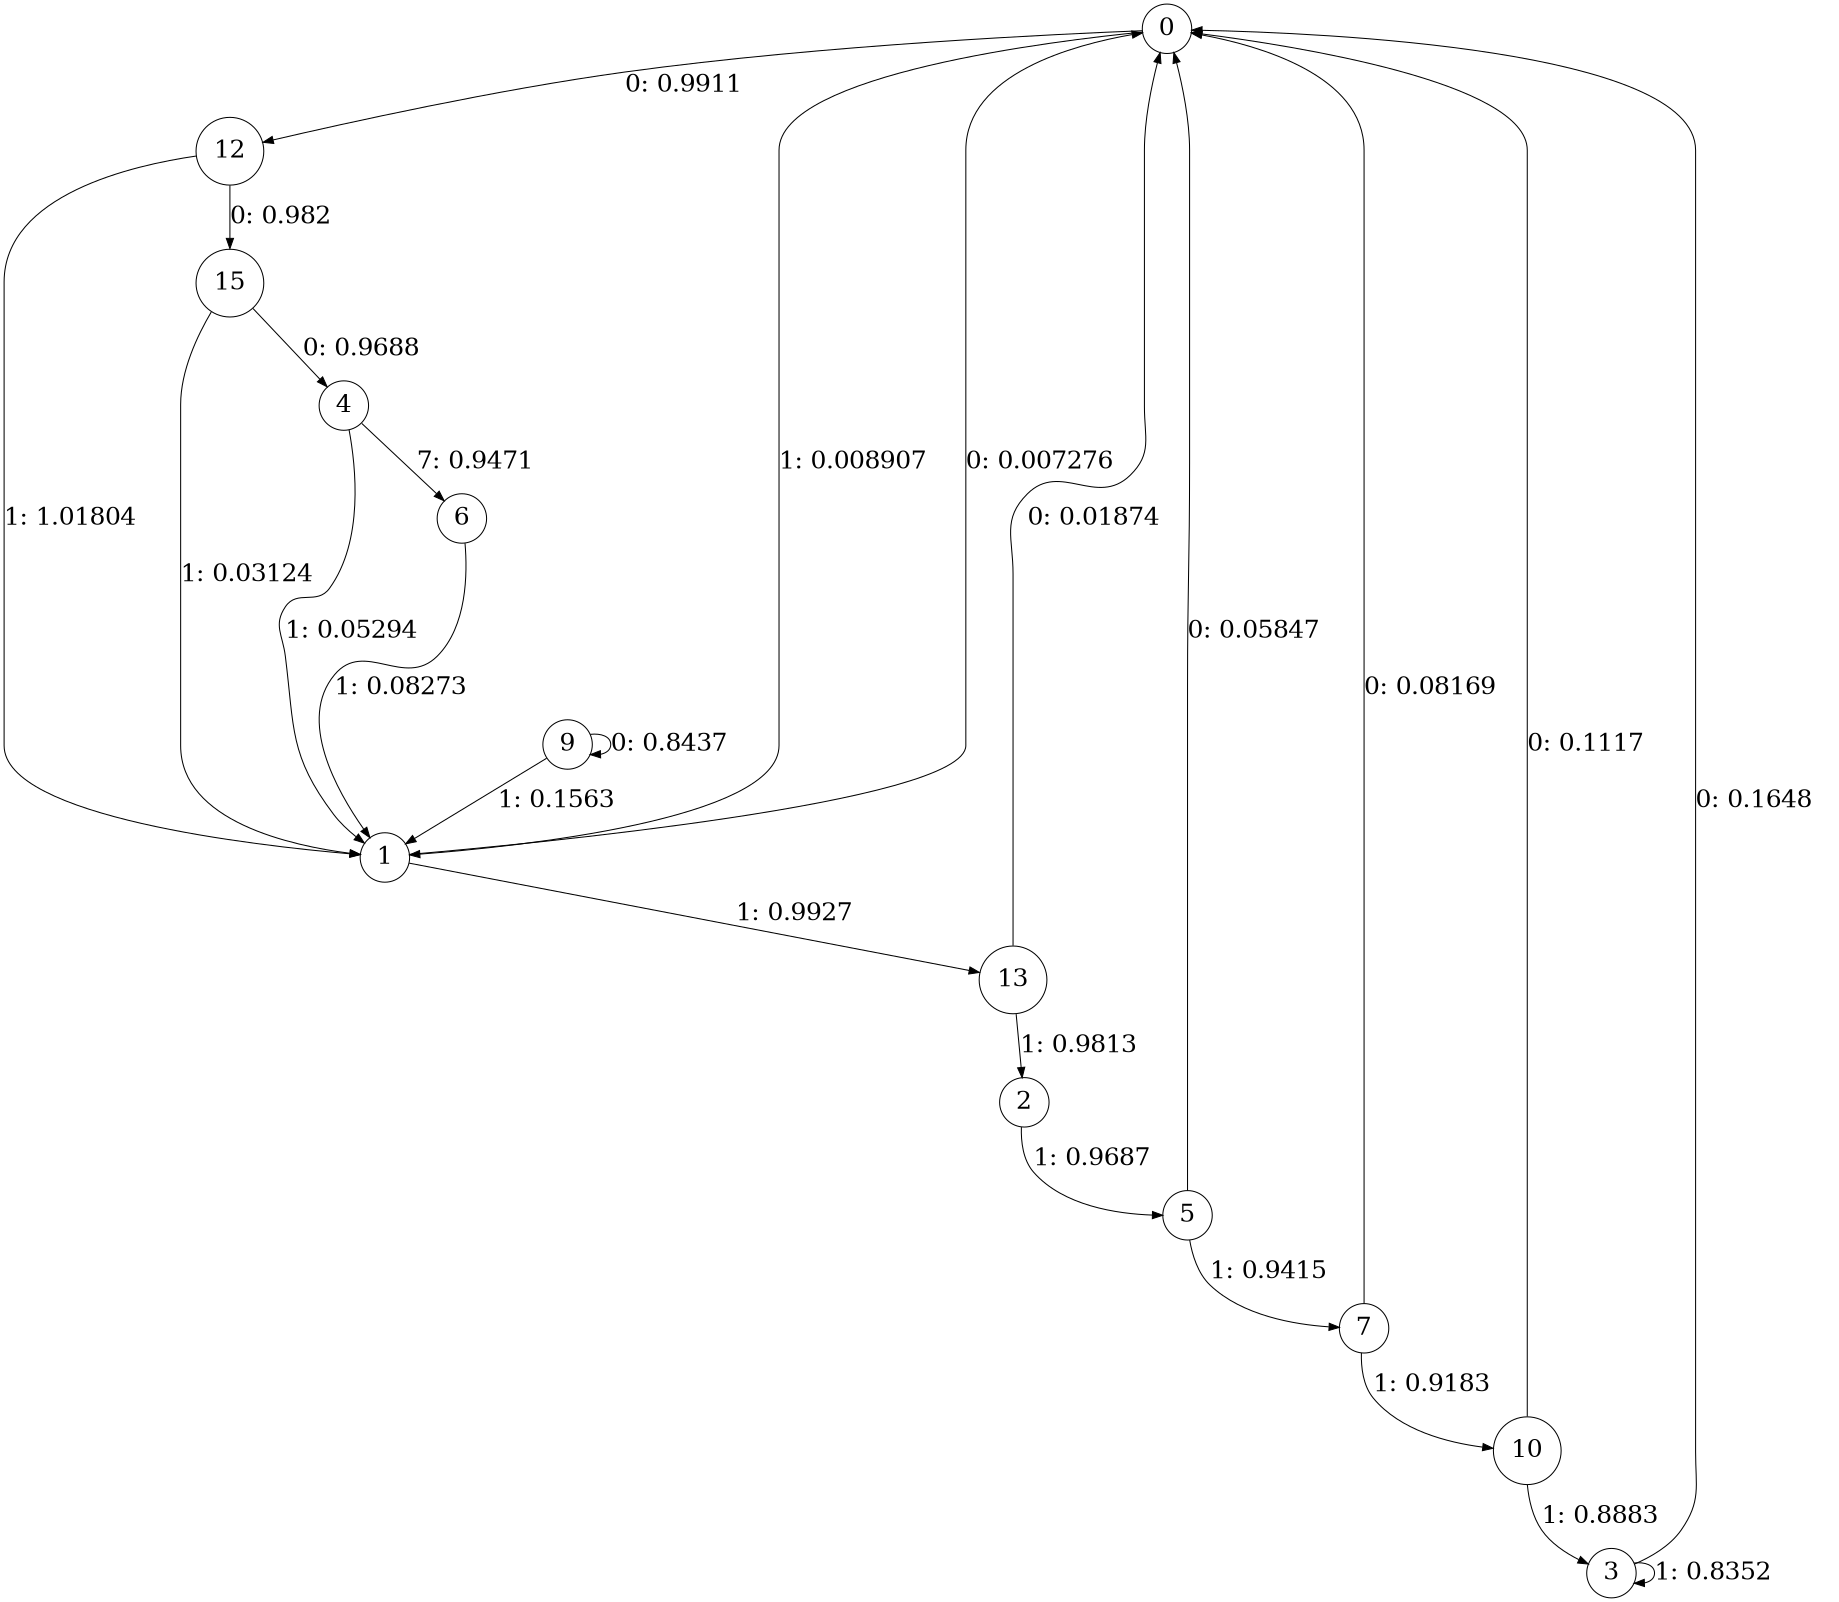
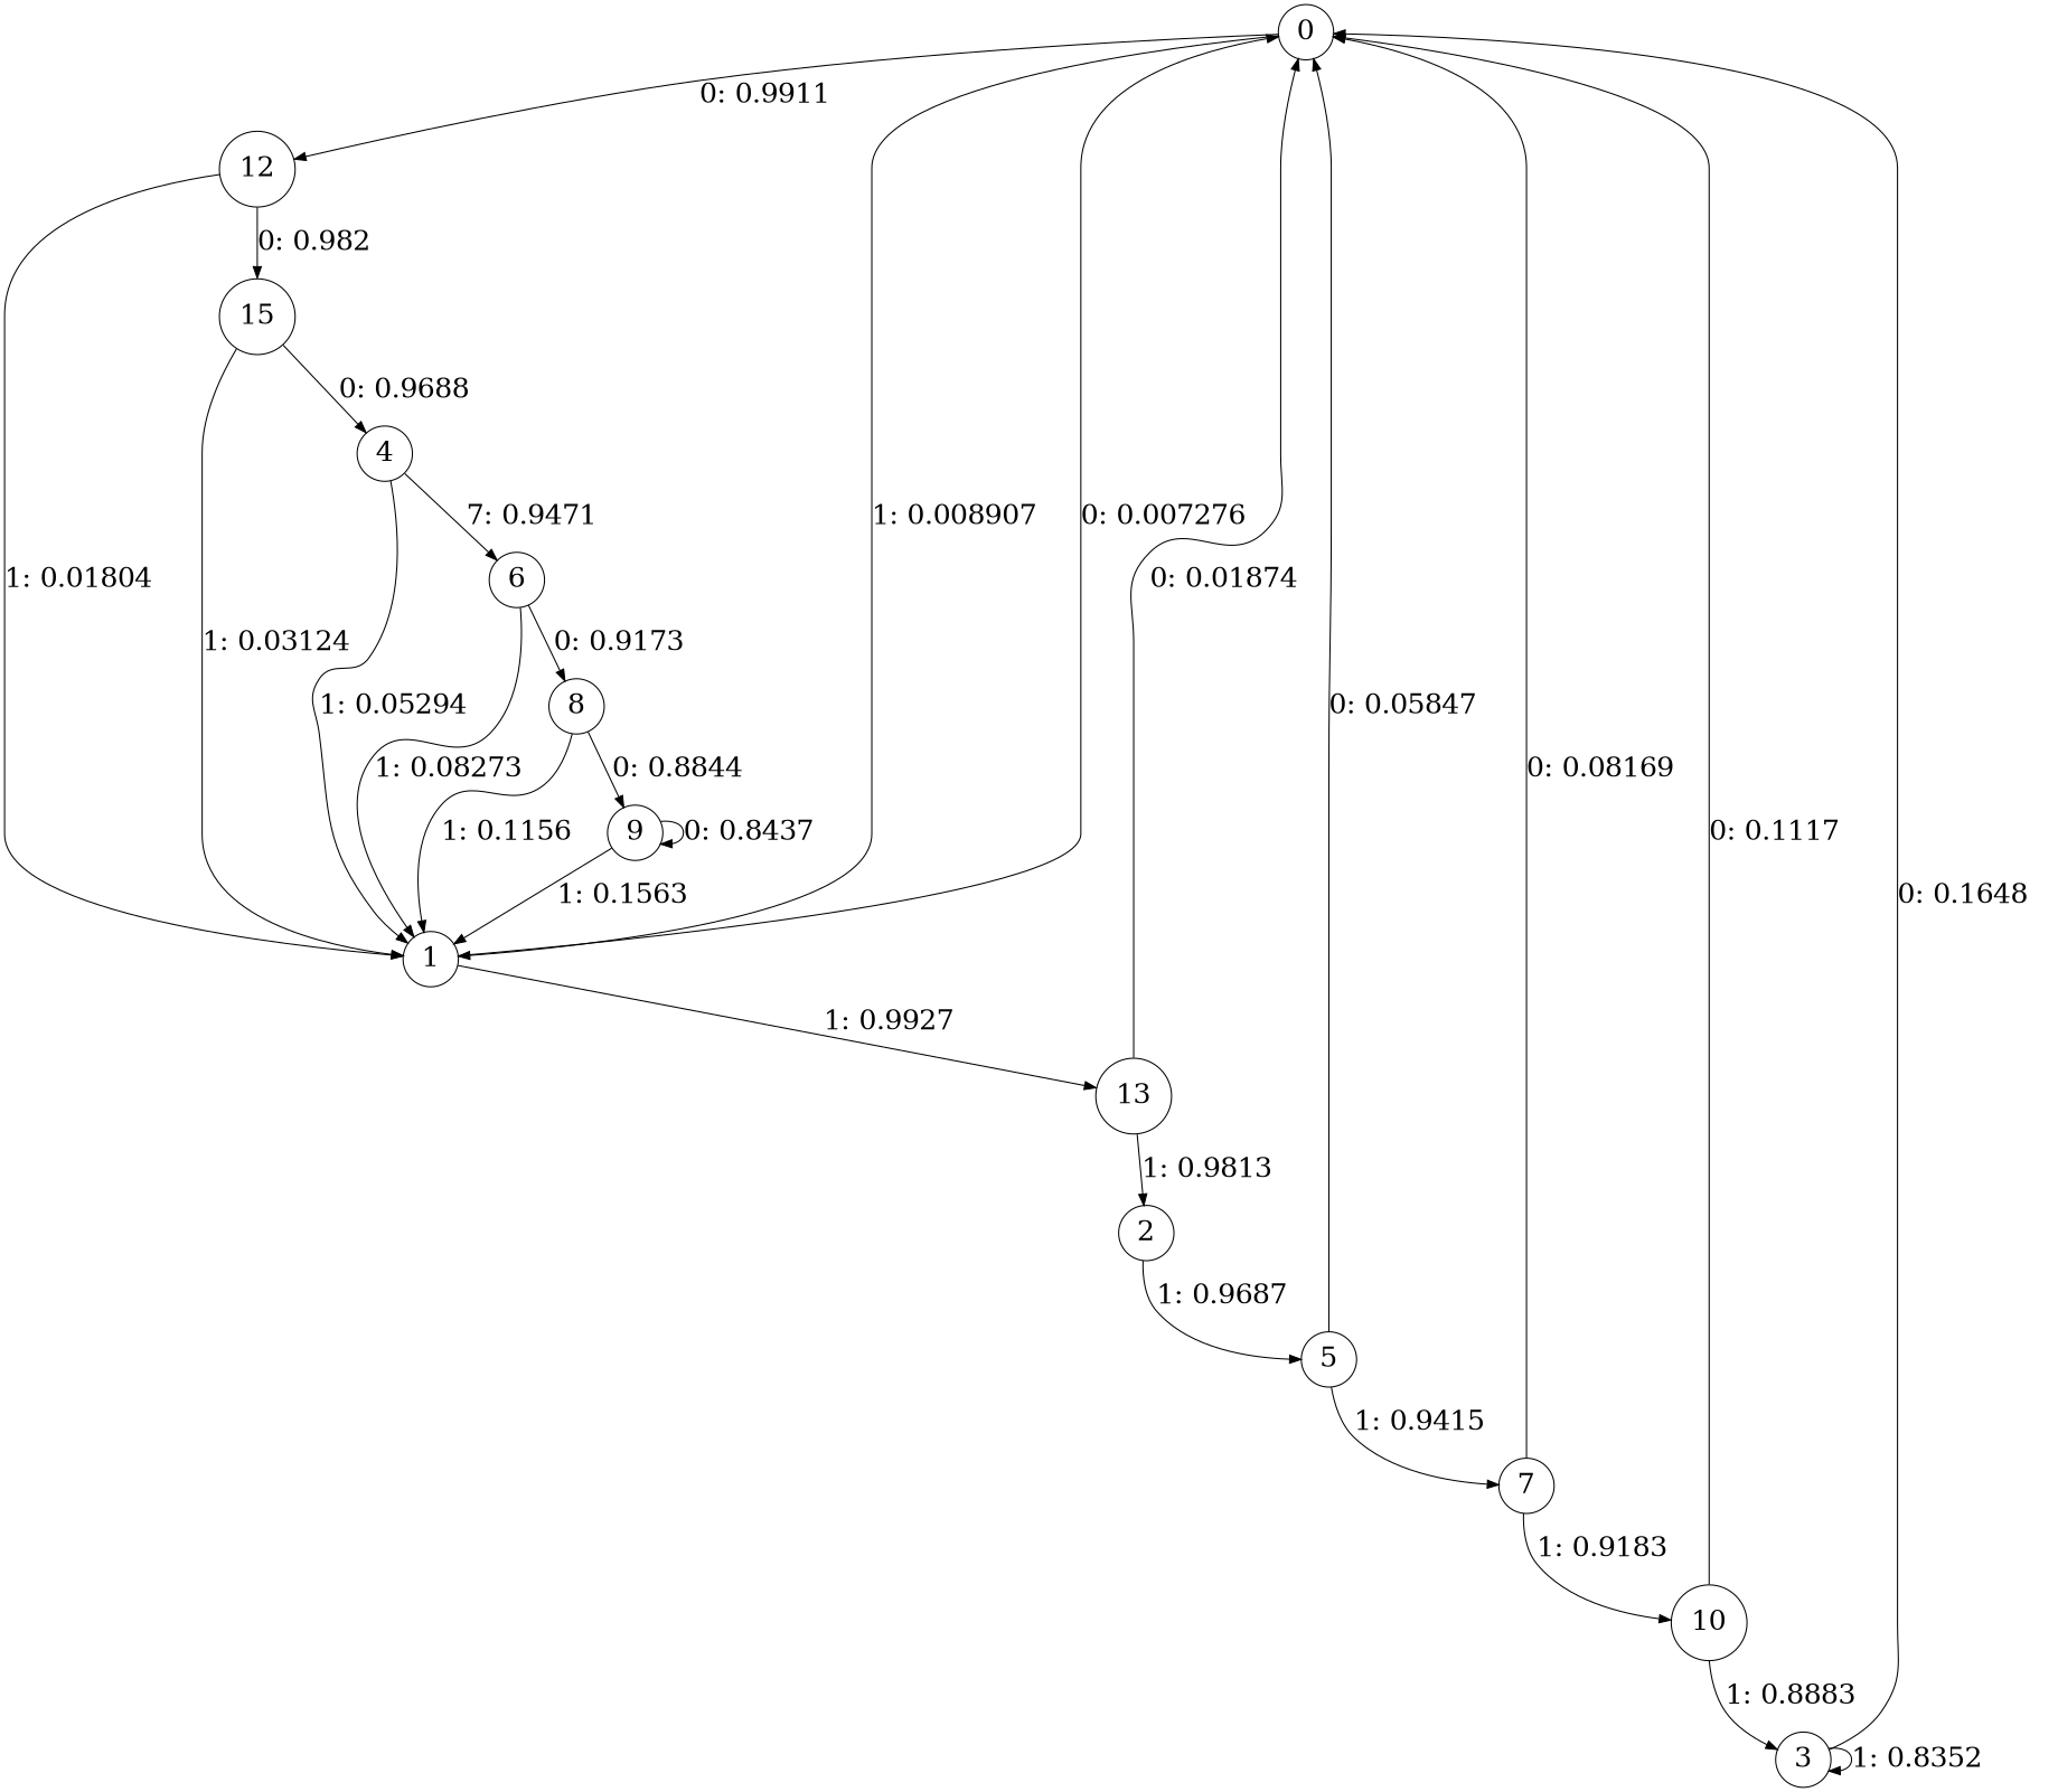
  digraph {
    node [fontsize=24 shape=circle]
    edge [fontsize=24]
    0
    12
    1
    n4 [label=15]
    13
    4
    2
    5
    7
    10
    3
    6
+   8
    9
    0 -> 12 [label="0: 0.9911   "]
    0 -> 1 [label="1: 0.008907  "]
-   12 -> 1 [label="1: 1.01804  "]
+   12 -> 1 [label="1: 0.01804  "]
    12 -> n4 [label="0: 0.982    "]
    1 -> 0 [label="0: 0.007276  "]
    1 -> 13 [label="1: 0.9927   "]
    n4 -> 1 [label="1: 0.03124  "]
    n4 -> 4 [label="0: 0.9688   "]
    13 -> 0 [label="0: 0.01874  "]
    13 -> 2 [label="1: 0.9813   "]
    4 -> 1 [label="1: 0.05294  "]
    4 -> 6 [label="7: 0.9471   "]
    2 -> 5 [label="1: 0.9687   "]
    5 -> 0 [label="0: 0.05847  "]
    5 -> 7 [label="1: 0.9415   "]
    7 -> 0 [label="0: 0.08169  "]
    7 -> 10 [label="1: 0.9183   "]
    10 -> 0 [label="0: 0.1117   "]
    10 -> 3 [label="1: 0.8883   "]
    3 -> 0 [label="0: 0.1648   "]
    3 -> 3 [label="1: 0.8352   "]
    6 -> 1 [label="1: 0.08273  "]
+   6 -> 8 [label="0: 0.9173   "]
+   8 -> 1 [label="1: 0.1156   "]
+   8 -> 9 [label="0: 0.8844   "]
    9 -> 1 [label="1: 0.1563   "]
    9 -> 9 [label="0: 0.8437   "]
  }
